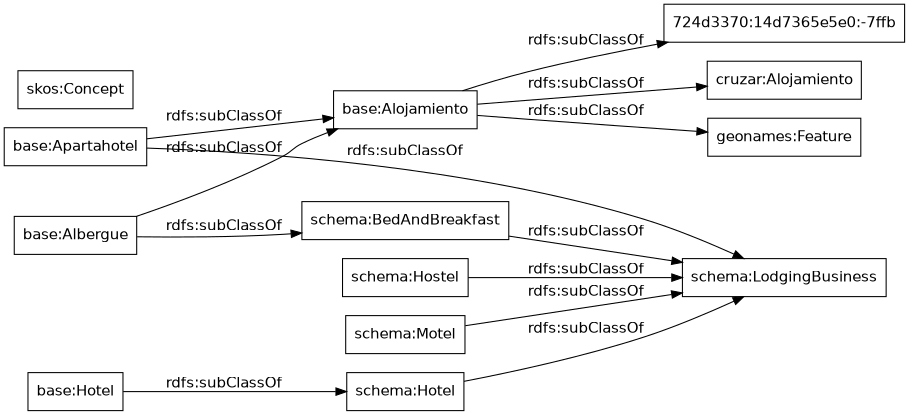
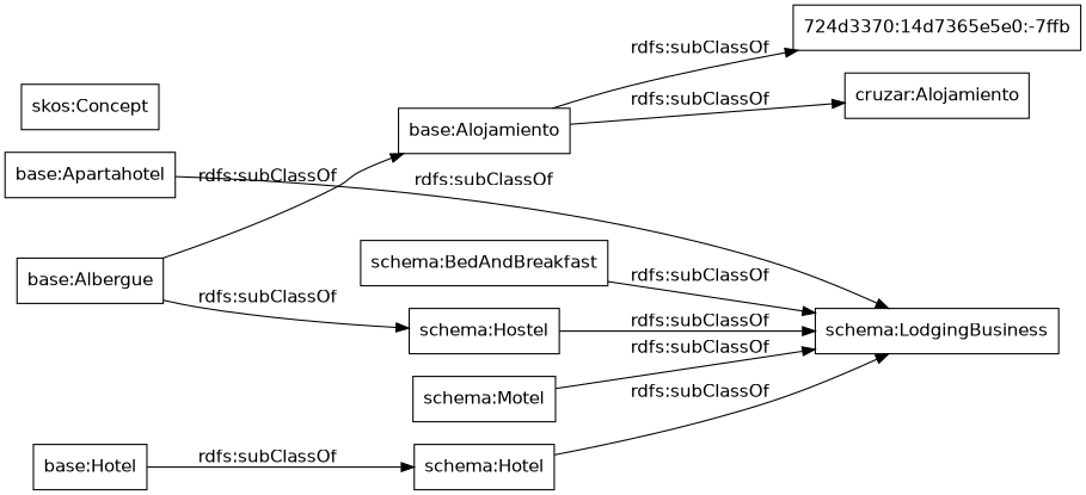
  digraph {
    fontname="DejaVu Sans"
    rankdir=LR
    node [color=black fontname="DejaVu Sans" shape=rectangle]
    edge [fontname="DejaVu Sans"]
    "base:Hotel"
    "schema:Hotel"
    "base:Alojamiento"
    "cruzar:Alojamiento"
-   "geonames:Feature"
    "724d3370:14d7365e5e0:-7ffb"
    "schema:LodgingBusiness"
    "schema:Hostel"
    "schema:BedAndBreakfast"
    "base:Apartahotel"
    "schema:Motel"
    "skos:Concept"
    "base:Albergue"
    "base:Hotel" -> "schema:Hotel" [label="rdfs:subClassOf"]
    "schema:Hotel" -> "schema:LodgingBusiness" [label="rdfs:subClassOf"]
    "base:Alojamiento" -> "cruzar:Alojamiento" [label="rdfs:subClassOf"]
-   "base:Alojamiento" -> "geonames:Feature" [label="rdfs:subClassOf"]
    "base:Alojamiento" -> "724d3370:14d7365e5e0:-7ffb" [label="rdfs:subClassOf"]
    "schema:Hostel" -> "schema:LodgingBusiness" [label="rdfs:subClassOf"]
    "schema:BedAndBreakfast" -> "schema:LodgingBusiness" [label="rdfs:subClassOf"]
-   "base:Apartahotel" -> "base:Alojamiento" [label="rdfs:subClassOf"]
    "base:Apartahotel" -> "schema:LodgingBusiness" [label="rdfs:subClassOf"]
    "schema:Motel" -> "schema:LodgingBusiness" [label="rdfs:subClassOf"]
    "base:Albergue" -> "base:Alojamiento" [label="rdfs:subClassOf"]
-   "base:Albergue" -> "schema:BedAndBreakfast" [label="rdfs:subClassOf"]
+   "base:Albergue" -> "schema:Hostel" [label="rdfs:subClassOf"]
  }
